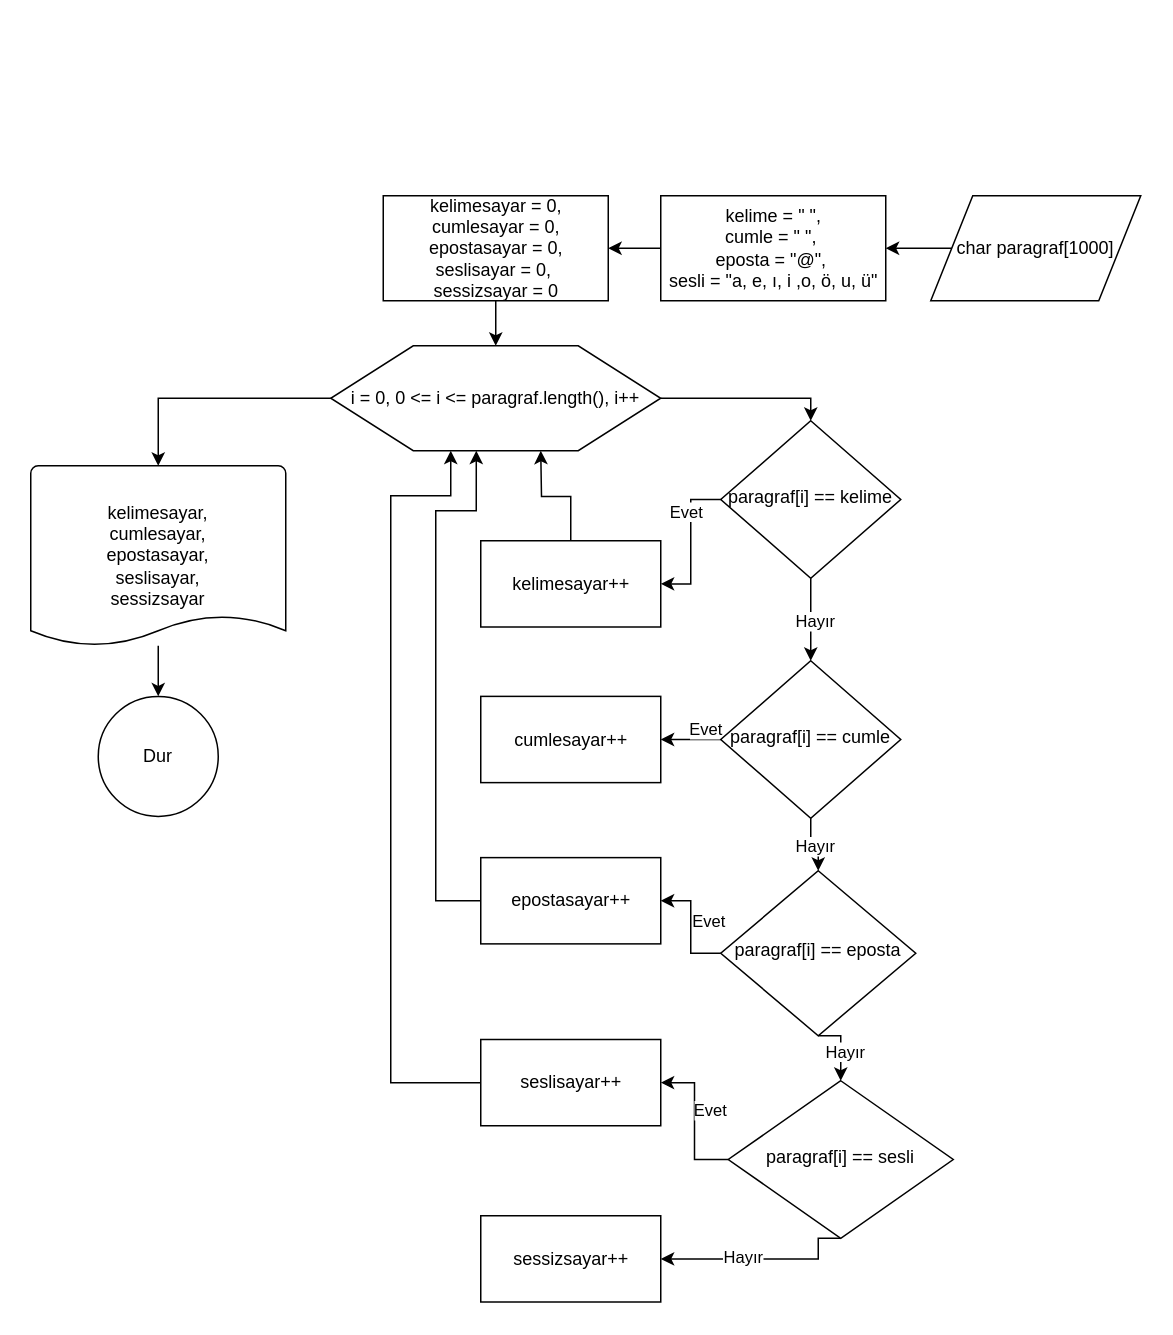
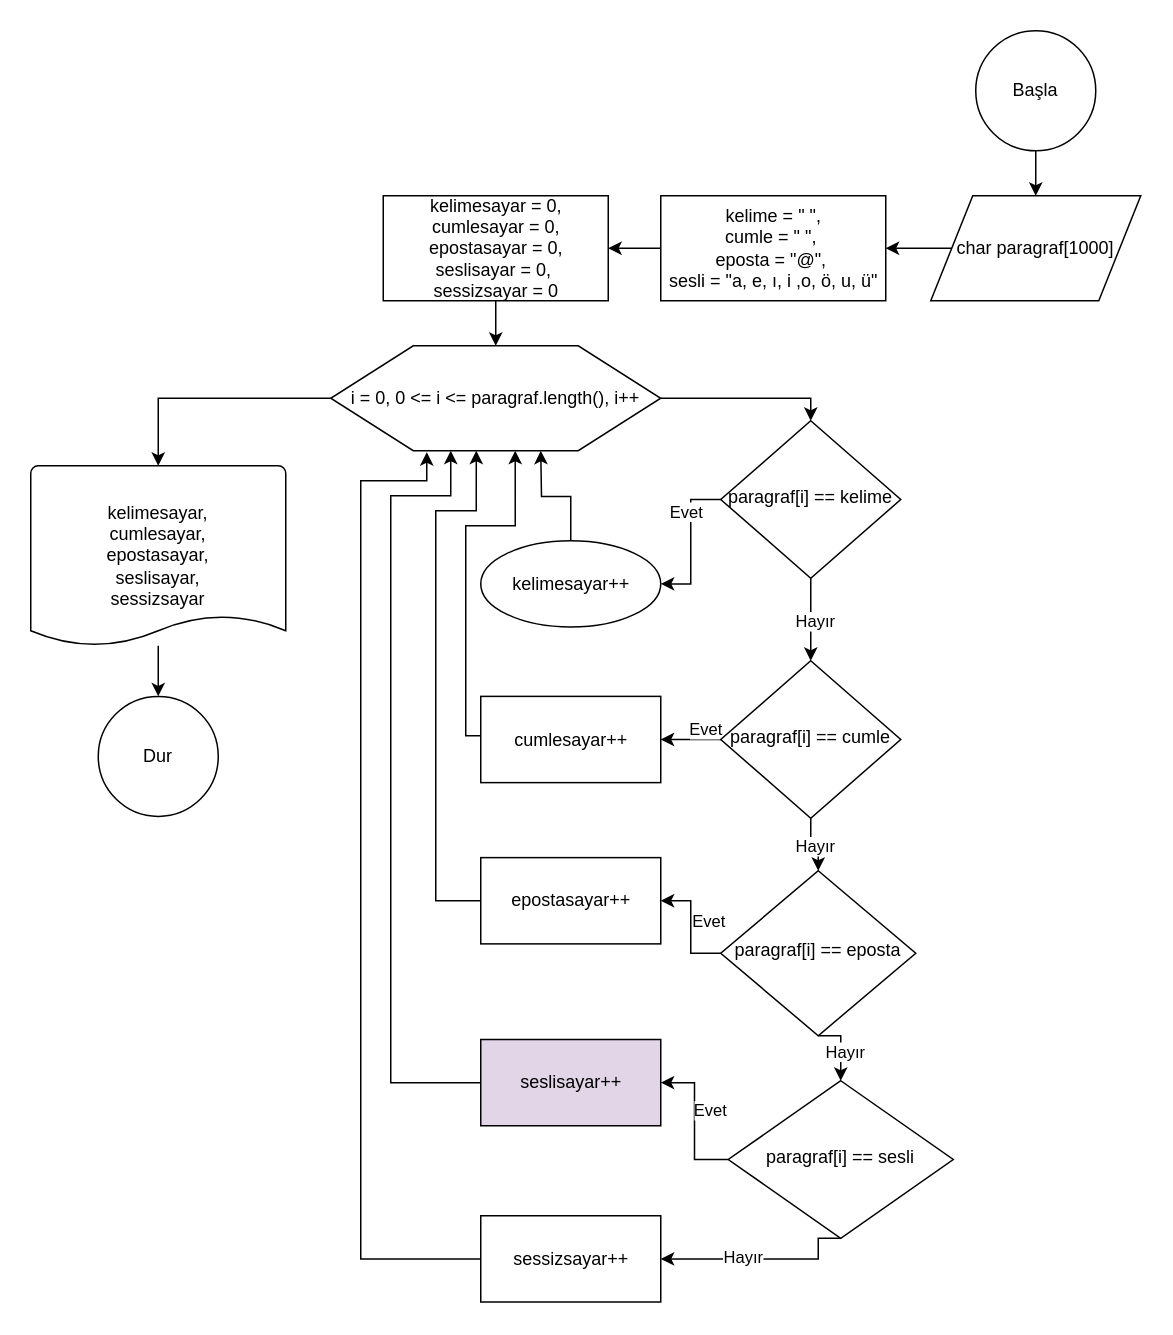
  <mxCell id="0" />
  <mxCell id="1" parent="0" />
  <mxCell id="2" style="edgeStyle=orthogonalEdgeStyle;rounded=0;orthogonalLoop=1;jettySize=auto;html=1;exitX=0;exitY=0.5;exitDx=0;exitDy=0;entryX=1;entryY=0.5;entryDx=0;entryDy=0;" edge="1" parent="1" source="5" target="25"><mxGeometry relative="1" as="geometry"><mxPoint x="220" y="383" as="targetPoint" /></mxGeometry></mxCell>
  <mxCell id="3" value="Evet" style="edgeLabel;html=1;align=center;verticalAlign=middle;resizable=0;points=[];" vertex="1" connectable="0" parent="2"><mxGeometry x="-0.663" relative="1" as="geometry"><mxPoint x="-8" y="8" as="offset" /></mxGeometry></mxCell>
  <mxCell id="4" value="Hayır" style="edgeStyle=orthogonalEdgeStyle;rounded=0;orthogonalLoop=1;jettySize=auto;html=1;exitX=0.5;exitY=1;exitDx=0;exitDy=0;entryX=0.5;entryY=0;entryDx=0;entryDy=0;" edge="1" parent="1" source="5" target="23"><mxGeometry y="3" relative="1" as="geometry"><mxPoint y="1" as="offset" /></mxGeometry></mxCell>
  <mxCell id="5" value="paragraf[i] == kelime" style="rhombus;whiteSpace=wrap;html=1;shadow=0;fontFamily=Helvetica;fontSize=12;align=center;strokeWidth=1;spacing=6;spacingTop=-4;" parent="1" vertex="1"><mxGeometry x="480" y="280" width="120" height="105" as="geometry" /></mxCell>
+ <mxCell id="6" style="edgeStyle=orthogonalEdgeStyle;rounded=0;orthogonalLoop=1;jettySize=auto;html=1;exitX=0.5;exitY=1;exitDx=0;exitDy=0;exitPerimeter=0;entryX=0.5;entryY=0;entryDx=0;entryDy=0;" edge="1" parent="1" source="7" target="12"><mxGeometry relative="1" as="geometry" /></mxCell>
+ <mxCell id="7" value="Başla" style="strokeWidth=1;html=1;shape=mxgraph.flowchart.start_2;whiteSpace=wrap;strokeColor=default;" vertex="1" parent="1"><mxGeometry x="650" y="20" width="80" height="80" as="geometry" /></mxCell>
  <mxCell id="8" value="Dur" style="strokeWidth=1;html=1;shape=mxgraph.flowchart.start_2;whiteSpace=wrap;strokeColor=default;" vertex="1" parent="1"><mxGeometry x="65" y="463.75" width="80" height="80" as="geometry" /></mxCell>
  <mxCell id="9" style="edgeStyle=orthogonalEdgeStyle;rounded=0;orthogonalLoop=1;jettySize=auto;html=1;entryX=0.5;entryY=0;entryDx=0;entryDy=0;entryPerimeter=0;" edge="1" parent="1" source="10" target="8"><mxGeometry relative="1" as="geometry" /></mxCell>
  <mxCell id="10" value="kelimesayar, &lt;br&gt;cumlesayar, &lt;br&gt;epostasayar,&lt;br&gt;&amp;nbsp;seslisayar,&amp;nbsp;&lt;br&gt;sessizsayar" style="strokeWidth=1;html=1;shape=mxgraph.flowchart.document2;whiteSpace=wrap;size=0.167;" vertex="1" parent="1"><mxGeometry x="20" y="310" width="170" height="120" as="geometry" /></mxCell>
  <mxCell id="11" style="edgeStyle=orthogonalEdgeStyle;rounded=0;orthogonalLoop=1;jettySize=auto;html=1;entryX=1;entryY=0.5;entryDx=0;entryDy=0;" edge="1" parent="1" source="12" target="14"><mxGeometry relative="1" as="geometry"><mxPoint x="600" y="190" as="targetPoint" /></mxGeometry></mxCell>
  <mxCell id="12" value="char paragraf[1000]" style="shape=parallelogram;perimeter=parallelogramPerimeter;whiteSpace=wrap;html=1;dashed=0;strokeWidth=1;" vertex="1" parent="1"><mxGeometry x="620" y="130" width="140" height="70" as="geometry" /></mxCell>
  <mxCell id="13" style="edgeStyle=orthogonalEdgeStyle;rounded=0;orthogonalLoop=1;jettySize=auto;html=1;" edge="1" parent="1" source="14" target="16"><mxGeometry relative="1" as="geometry" /></mxCell>
  <mxCell id="14" value="kelime = &quot; &quot;, &lt;br&gt;cumle = &quot; &quot;,&amp;nbsp;&lt;br&gt;eposta = &quot;@&quot;,&amp;nbsp;&lt;br&gt;sesli = &quot;a, e, ı, i ,o, ö, u, ü&quot;" style="html=1;dashed=0;whitespace=wrap;strokeWidth=1;" vertex="1" parent="1"><mxGeometry x="440" y="130" width="150" height="70" as="geometry" /></mxCell>
  <mxCell id="15" style="edgeStyle=orthogonalEdgeStyle;rounded=0;orthogonalLoop=1;jettySize=auto;html=1;entryX=0.5;entryY=0;entryDx=0;entryDy=0;" edge="1" parent="1" source="16" target="19"><mxGeometry relative="1" as="geometry" /></mxCell>
  <mxCell id="16" value="kelimesayar = 0,&lt;br&gt;cumlesayar = 0,&lt;br&gt;epostasayar = 0,&lt;br&gt;seslisayar = 0,&amp;nbsp;&lt;br&gt;sessizsayar = 0" style="html=1;dashed=0;whitespace=wrap;strokeWidth=1;" vertex="1" parent="1"><mxGeometry x="255" y="130" width="150" height="70" as="geometry" /></mxCell>
  <mxCell id="17" value="" style="edgeStyle=orthogonalEdgeStyle;rounded=0;orthogonalLoop=1;jettySize=auto;html=1;entryX=0.5;entryY=0;entryDx=0;entryDy=0;" edge="1" parent="1" source="19" target="5"><mxGeometry relative="1" as="geometry"><Array as="points"><mxPoint x="540" y="265" /></Array></mxGeometry></mxCell>
  <mxCell id="18" style="edgeStyle=orthogonalEdgeStyle;rounded=0;orthogonalLoop=1;jettySize=auto;html=1;exitX=0;exitY=0.5;exitDx=0;exitDy=0;entryX=0.5;entryY=0;entryDx=0;entryDy=0;entryPerimeter=0;" edge="1" parent="1" source="19" target="10"><mxGeometry relative="1" as="geometry" /></mxCell>
  <mxCell id="19" value="i = 0, 0 &amp;lt;= i &amp;lt;= paragraf.length(), i++" style="shape=hexagon;perimeter=hexagonPerimeter2;whiteSpace=wrap;html=1;size=0.25;strokeWidth=1;" vertex="1" parent="1"><mxGeometry x="220" y="230" width="220" height="70" as="geometry" /></mxCell>
  <mxCell id="20" value="Evet" style="edgeStyle=orthogonalEdgeStyle;rounded=0;orthogonalLoop=1;jettySize=auto;html=1;entryX=1;entryY=0.5;entryDx=0;entryDy=0;" edge="1" parent="1" source="23" target="27"><mxGeometry x="-0.5" y="-7" relative="1" as="geometry"><mxPoint as="offset" /></mxGeometry></mxCell>
  <mxCell id="21" style="edgeStyle=orthogonalEdgeStyle;rounded=0;orthogonalLoop=1;jettySize=auto;html=1;entryX=0.5;entryY=0;entryDx=0;entryDy=0;" edge="1" parent="1" source="23" target="30"><mxGeometry relative="1" as="geometry"><mxPoint x="540" y="580" as="targetPoint" /></mxGeometry></mxCell>
  <mxCell id="22" value="Hayır" style="edgeLabel;html=1;align=center;verticalAlign=middle;resizable=0;points=[];" vertex="1" connectable="0" parent="21"><mxGeometry x="0.111" y="2" relative="1" as="geometry"><mxPoint as="offset" /></mxGeometry></mxCell>
  <mxCell id="23" value="paragraf[i] == cumle" style="rhombus;whiteSpace=wrap;html=1;shadow=0;fontFamily=Helvetica;fontSize=12;align=center;strokeWidth=1;spacing=6;spacingTop=-4;" vertex="1" parent="1"><mxGeometry x="480" y="440" width="120" height="105" as="geometry" /></mxCell>
  <mxCell id="24" style="edgeStyle=orthogonalEdgeStyle;rounded=0;orthogonalLoop=1;jettySize=auto;html=1;exitX=0.5;exitY=0;exitDx=0;exitDy=0;" edge="1" parent="1" source="25"><mxGeometry relative="1" as="geometry"><mxPoint x="360" y="300" as="targetPoint" /></mxGeometry></mxCell>
- <mxCell id="25" value="kelimesayar++" style="html=1;dashed=0;whitespace=wrap;strokeWidth=1;" vertex="1" parent="1"><mxGeometry x="320" y="360" width="120" height="57.5" as="geometry" /></mxCell>
+ <mxCell id="25" value="kelimesayar++" style="ellipse;html=1;dashed=0;whitespace=wrap;strokeWidth=1;" vertex="1" parent="1"><mxGeometry x="320" y="360" width="120" height="57.5" as="geometry" /></mxCell>
+ <mxCell id="26" style="edgeStyle=orthogonalEdgeStyle;rounded=0;orthogonalLoop=1;jettySize=auto;html=1;entryX=0.559;entryY=1;entryDx=0;entryDy=0;exitX=0;exitY=0.5;exitDx=0;exitDy=0;entryPerimeter=0;" edge="1" parent="1" source="27" target="19"><mxGeometry relative="1" as="geometry"><Array as="points"><mxPoint x="320" y="490" /><mxPoint x="310" y="490" /><mxPoint x="310" y="350" /><mxPoint x="343" y="350" /></Array></mxGeometry></mxCell>
  <mxCell id="27" value="cumlesayar++" style="html=1;dashed=0;whitespace=wrap;strokeWidth=1;" vertex="1" parent="1"><mxGeometry x="320" y="463.75" width="120" height="57.5" as="geometry" /></mxCell>
  <mxCell id="28" style="edgeStyle=orthogonalEdgeStyle;rounded=0;orthogonalLoop=1;jettySize=auto;html=1;exitX=0;exitY=0.5;exitDx=0;exitDy=0;entryX=1;entryY=0.5;entryDx=0;entryDy=0;" edge="1" parent="1" source="30" target="32"><mxGeometry relative="1" as="geometry" /></mxCell>
  <mxCell id="29" value="Evet" style="edgeLabel;html=1;align=center;verticalAlign=middle;resizable=0;points=[];" vertex="1" connectable="0" parent="28"><mxGeometry x="-0.533" y="2" relative="1" as="geometry"><mxPoint x="9" y="-24" as="offset" /></mxGeometry></mxCell>
  <mxCell id="30" value="paragraf[i] == eposta" style="rhombus;whiteSpace=wrap;html=1;shadow=0;fontFamily=Helvetica;fontSize=12;align=center;strokeWidth=1;spacing=6;spacingTop=-4;" vertex="1" parent="1"><mxGeometry x="480" y="580" width="130" height="110" as="geometry" /></mxCell>
  <mxCell id="31" style="edgeStyle=orthogonalEdgeStyle;rounded=0;orthogonalLoop=1;jettySize=auto;html=1;entryX=0.441;entryY=1;entryDx=0;entryDy=0;exitX=0;exitY=0.5;exitDx=0;exitDy=0;entryPerimeter=0;" edge="1" parent="1" source="32" target="19"><mxGeometry relative="1" as="geometry"><Array as="points"><mxPoint x="290" y="600" /><mxPoint x="290" y="340" /><mxPoint x="317" y="340" /></Array></mxGeometry></mxCell>
  <mxCell id="32" value="epostasayar++" style="html=1;dashed=0;whitespace=wrap;strokeWidth=1;" vertex="1" parent="1"><mxGeometry x="320" y="571.25" width="120" height="57.5" as="geometry" /></mxCell>
  <mxCell id="33" style="edgeStyle=orthogonalEdgeStyle;rounded=0;orthogonalLoop=1;jettySize=auto;html=1;entryX=0.5;entryY=0;entryDx=0;entryDy=0;exitX=0.5;exitY=1;exitDx=0;exitDy=0;" edge="1" target="38" parent="1" source="30"><mxGeometry relative="1" as="geometry"><mxPoint x="558" y="765" as="targetPoint" /><mxPoint x="554" y="685" as="sourcePoint" /></mxGeometry></mxCell>
  <mxCell id="34" value="Hayır" style="edgeLabel;html=1;align=center;verticalAlign=middle;resizable=0;points=[];" vertex="1" connectable="0" parent="33"><mxGeometry x="0.111" y="2" relative="1" as="geometry"><mxPoint as="offset" /></mxGeometry></mxCell>
  <mxCell id="35" value="Evet" style="edgeStyle=orthogonalEdgeStyle;rounded=0;orthogonalLoop=1;jettySize=auto;html=1;entryX=1;entryY=0.5;entryDx=0;entryDy=0;" edge="1" parent="1" source="38" target="40"><mxGeometry x="0.151" y="-10" relative="1" as="geometry"><mxPoint as="offset" /></mxGeometry></mxCell>
  <mxCell id="36" style="edgeStyle=orthogonalEdgeStyle;rounded=0;orthogonalLoop=1;jettySize=auto;html=1;exitX=0.5;exitY=1;exitDx=0;exitDy=0;entryX=1;entryY=0.5;entryDx=0;entryDy=0;" edge="1" parent="1" source="38" target="42"><mxGeometry relative="1" as="geometry"><Array as="points"><mxPoint x="545" y="839" /></Array></mxGeometry></mxCell>
  <mxCell id="37" value="Hayır" style="edgeLabel;html=1;align=center;verticalAlign=middle;resizable=0;points=[];" vertex="1" connectable="0" parent="36"><mxGeometry x="0.174" y="-1" relative="1" as="geometry"><mxPoint as="offset" /></mxGeometry></mxCell>
  <mxCell id="38" value="paragraf[i] == sesli" style="rhombus;whiteSpace=wrap;html=1;shadow=0;fontFamily=Helvetica;fontSize=12;align=center;strokeWidth=1;spacing=6;spacingTop=-4;" vertex="1" parent="1"><mxGeometry x="485" y="720" width="150" height="105" as="geometry" /></mxCell>
  <mxCell id="39" style="edgeStyle=orthogonalEdgeStyle;rounded=0;orthogonalLoop=1;jettySize=auto;html=1;" edge="1" parent="1" source="40"><mxGeometry relative="1" as="geometry"><mxPoint x="300" y="300" as="targetPoint" /><Array as="points"><mxPoint x="260" y="721" /><mxPoint x="260" y="330" /><mxPoint x="300" y="330" /></Array></mxGeometry></mxCell>
- <mxCell id="40" value="seslisayar++" style="html=1;dashed=0;whitespace=wrap;strokeWidth=1;" vertex="1" parent="1"><mxGeometry x="320" y="692.5" width="120" height="57.5" as="geometry" /></mxCell>
+ <mxCell id="40" value="seslisayar++" style="html=1;dashed=0;whitespace=wrap;strokeWidth=1;fillColor=#e1d5e7;" vertex="1" parent="1"><mxGeometry x="320" y="692.5" width="120" height="57.5" as="geometry" /></mxCell>
+ <mxCell id="41" style="edgeStyle=orthogonalEdgeStyle;rounded=0;orthogonalLoop=1;jettySize=auto;html=1;entryX=0.291;entryY=1.014;entryDx=0;entryDy=0;entryPerimeter=0;" edge="1" parent="1" source="42" target="19"><mxGeometry relative="1" as="geometry"><Array as="points"><mxPoint x="240" y="839" /><mxPoint x="240" y="320" /><mxPoint x="284" y="320" /></Array></mxGeometry></mxCell>
  <mxCell id="42" value="sessizsayar++" style="html=1;dashed=0;whitespace=wrap;strokeWidth=1;" vertex="1" parent="1"><mxGeometry x="320" y="810" width="120" height="57.5" as="geometry" /></mxCell>
